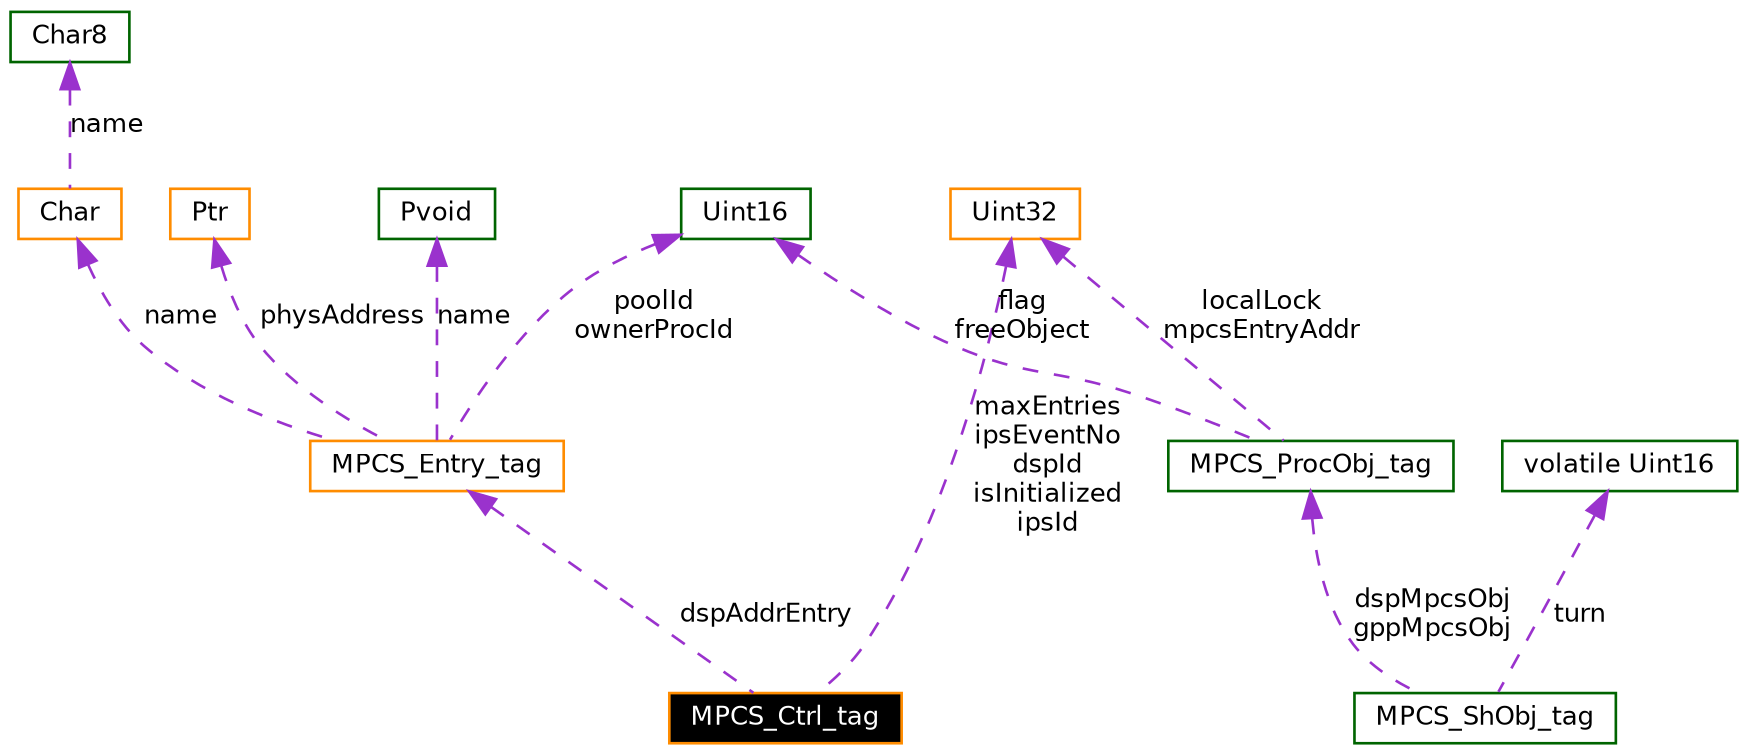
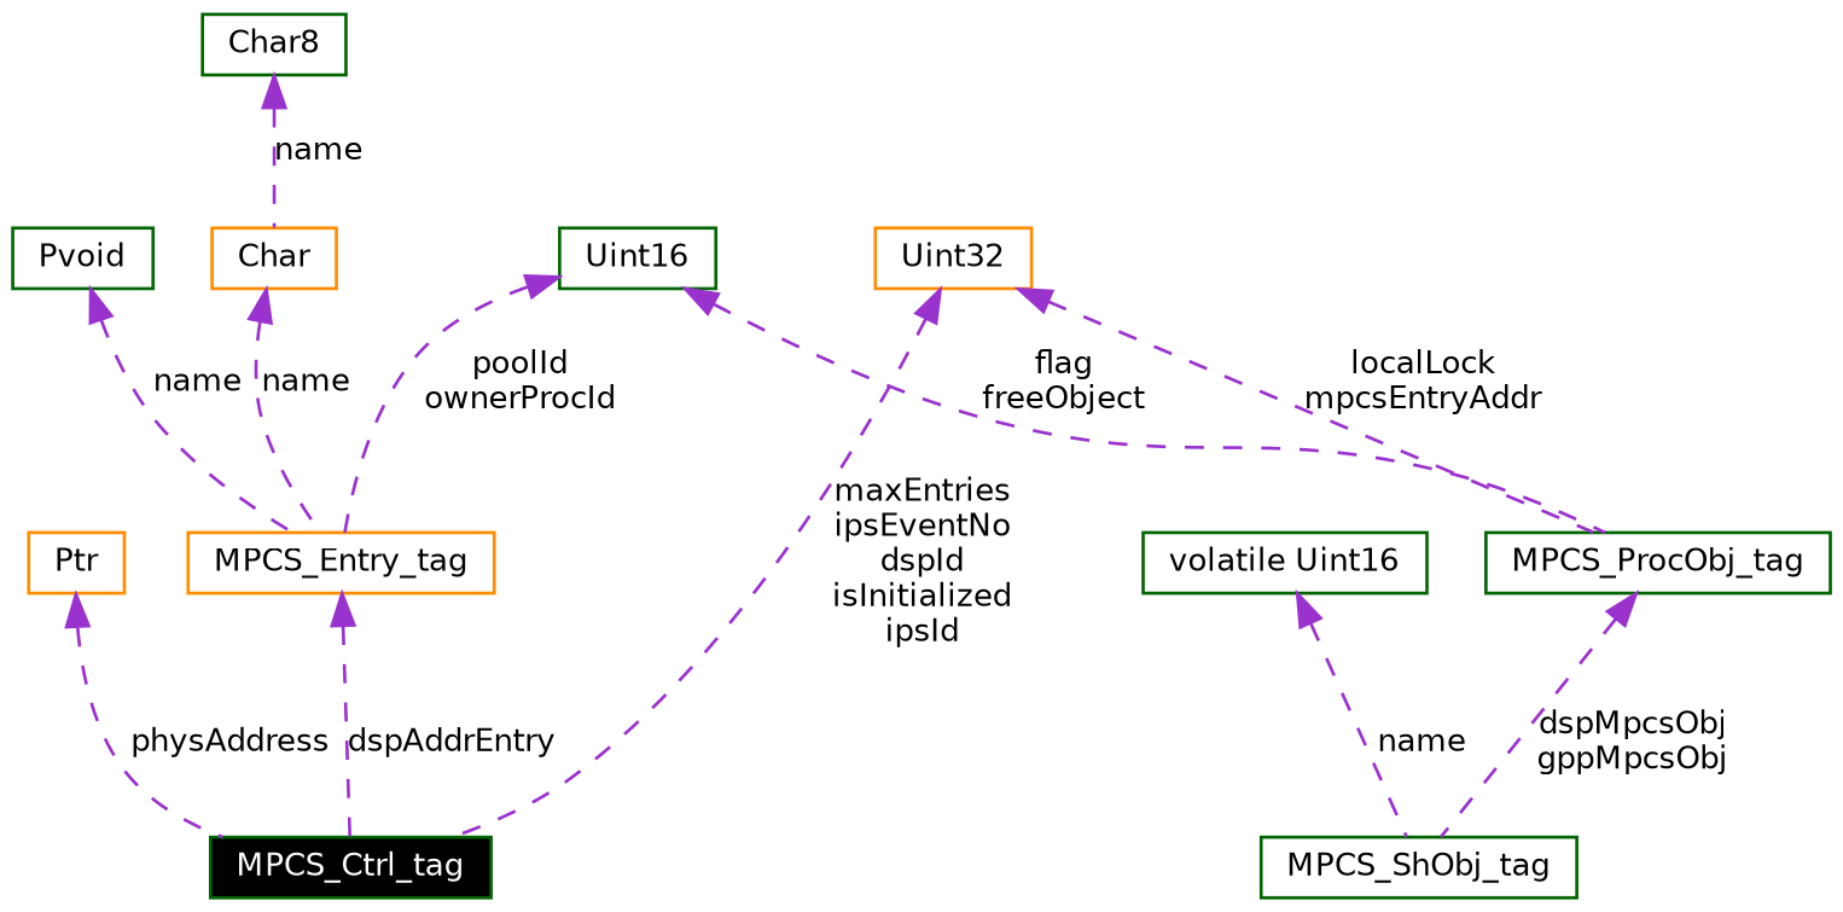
  digraph {
    node [color=darkgreen fillcolor=white fontname=Helvetica fontsize=10 shape=record style=filled]
    edge [color=darkorchid3 dir=back fontname=Helvetica fontsize=10 labelfontname=Helvetica labelfontsize=10 style=dashed]
-   n1 [color=darkorange fillcolor=black fontcolor=white height=0.2 label=MPCS_Ctrl_tag width=0.4]
+   n1 [fillcolor=black fontcolor=white height=0.2 label=MPCS_Ctrl_tag width=0.4]
    n2 [color=darkorange height=0.2 label=Uint32 width=0.4]
    n3 [height=0.2 label=MPCS_ProcObj_tag width=0.4]
    n4 [height=0.2 label=MPCS_ShObj_tag width=0.4]
    n5 [height=0.2 label="volatile Uint16" width=0.4]
    n6 [height=0.2 label=Uint16 width=0.4]
    n7 [color=darkorange height=0.2 label=MPCS_Entry_tag width=0.4]
    n8 [height=0.2 label=Pvoid width=0.4]
    n9 [height=0.2 label=Char8 width=0.4]
    n10 [color=darkorange height=0.2 label=Char width=0.4]
    n11 [color=darkorange height=0.2 label=Ptr width=0.4]
    n2 -> n1 [label="maxEntries\nipsEventNo\ndspId\nisInitialized\nipsId"]
    n2 -> n3 [label="localLock\nmpcsEntryAddr"]
    n3 -> n4 [label="dspMpcsObj\ngppMpcsObj"]
-   n5 -> n4 [label=turn]
+   n5 -> n4 [label=name]
    n6 -> n3 [label="flag\nfreeObject"]
    n6 -> n7 [label="poolId\nownerProcId"]
    n7 -> n1 [label=dspAddrEntry]
    n8 -> n7 [label=name]
    n9 -> n10 [label=name]
    n10 -> n7 [label=name]
-   n11 -> n7 [label=physAddress]
+   n11 -> n1 [label=physAddress]
  }
